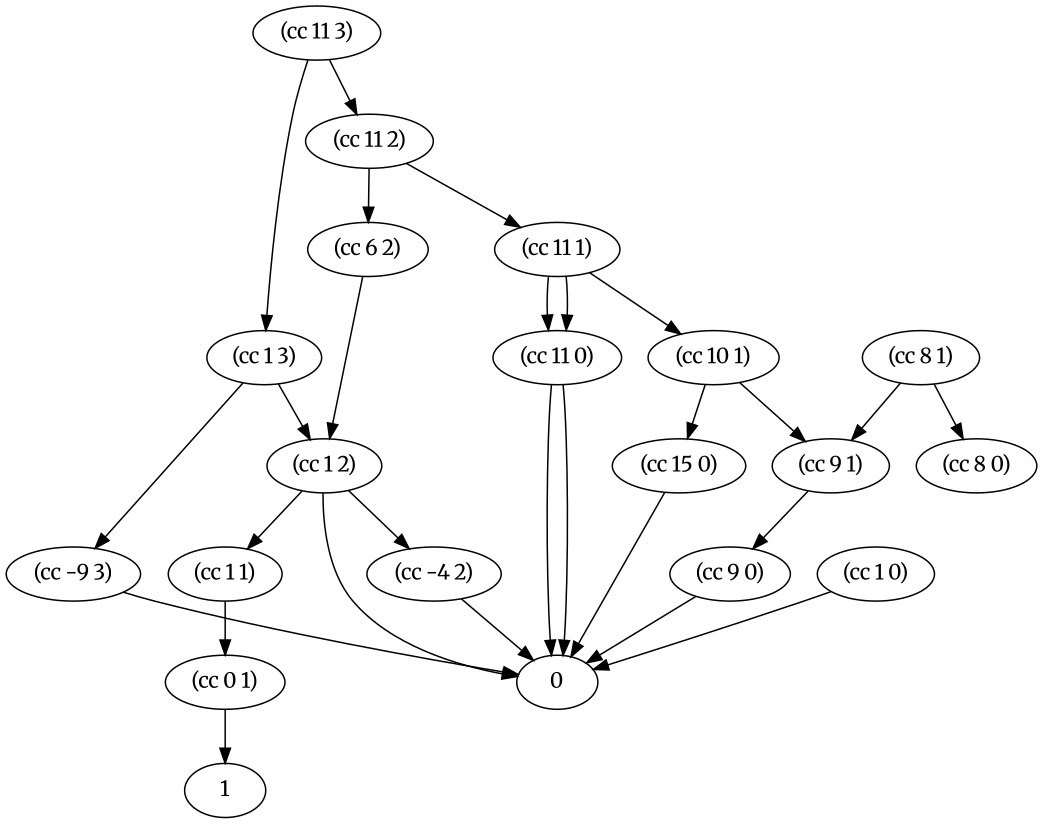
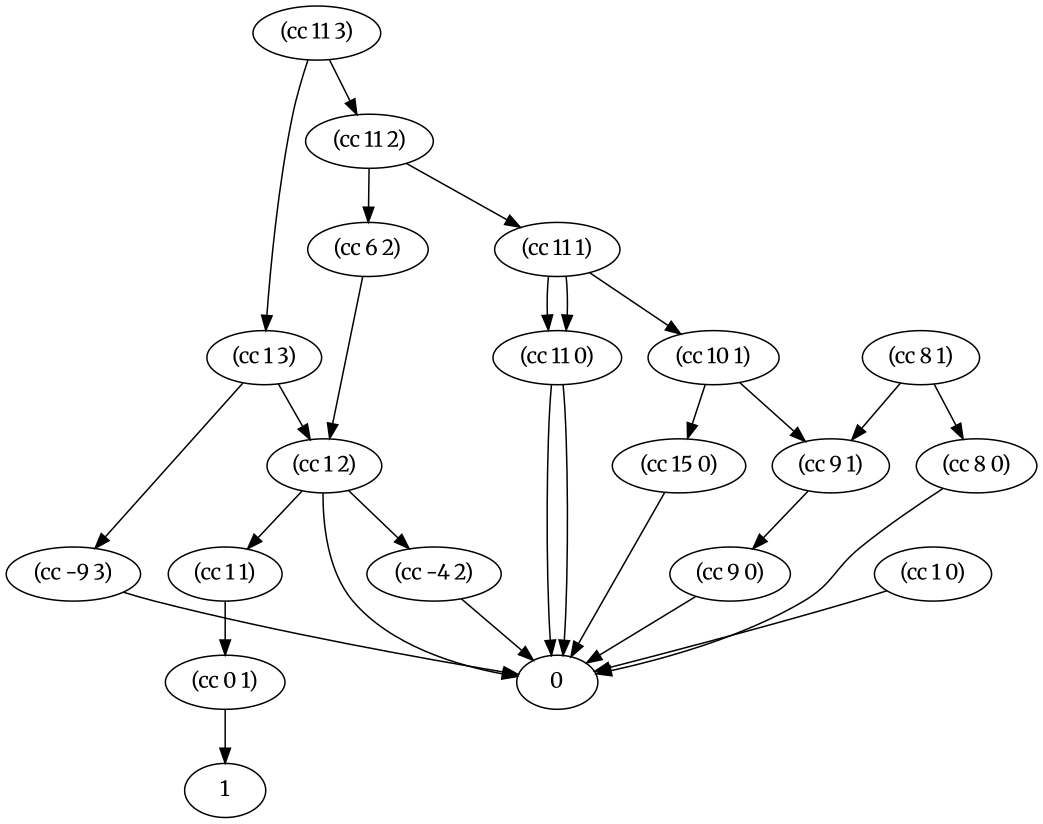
  digraph {
    fontname=Merriweather
    node [fontname=Merriweather]
    edge [fontname=Merriweather]
    "(cc 11 3)"
    "(cc 1 3)"
    "(cc 11 2)"
    "(cc -9 3)"
    "(cc 1 2)"
    "(cc 6 2)"
    "(cc 11 1)"
    0
    "(cc -4 2)"
    "(cc 1 1)"
    "(cc 11 0)"
    "(cc 10 1)"
    "(cc 0 1)"
    1
    "(cc 1 0)"
    n16 [label="(cc 15 0)"]
    "(cc 9 1)"
    "(cc 9 0)"
    "(cc 8 1)"
    "(cc 8 0)"
    "(cc 11 3)" -> "(cc 1 3)"
    "(cc 11 3)" -> "(cc 11 2)"
    "(cc 1 3)" -> "(cc -9 3)"
    "(cc 1 3)" -> "(cc 1 2)"
    "(cc 11 2)" -> "(cc 6 2)"
    "(cc 11 2)" -> "(cc 11 1)"
    "(cc -9 3)" -> 0
    "(cc 1 2)" -> 0
    "(cc 1 2)" -> "(cc -4 2)"
    "(cc 1 2)" -> "(cc 1 1)"
    "(cc 6 2)" -> "(cc 1 2)"
    "(cc 11 1)" -> "(cc 11 0)"
    "(cc 11 1)" -> "(cc 11 0)"
    "(cc 11 1)" -> "(cc 10 1)"
    "(cc -4 2)" -> 0
    "(cc 1 1)" -> "(cc 0 1)"
    "(cc 11 0)" -> 0
    "(cc 11 0)" -> 0
    "(cc 10 1)" -> n16
    "(cc 10 1)" -> "(cc 9 1)"
    "(cc 0 1)" -> 1
    "(cc 1 0)" -> 0
    n16 -> 0
    "(cc 9 1)" -> "(cc 9 0)"
    "(cc 9 0)" -> 0
    "(cc 8 1)" -> "(cc 9 1)"
    "(cc 8 1)" -> "(cc 8 0)"
+   "(cc 8 0)" -> 0
  }
